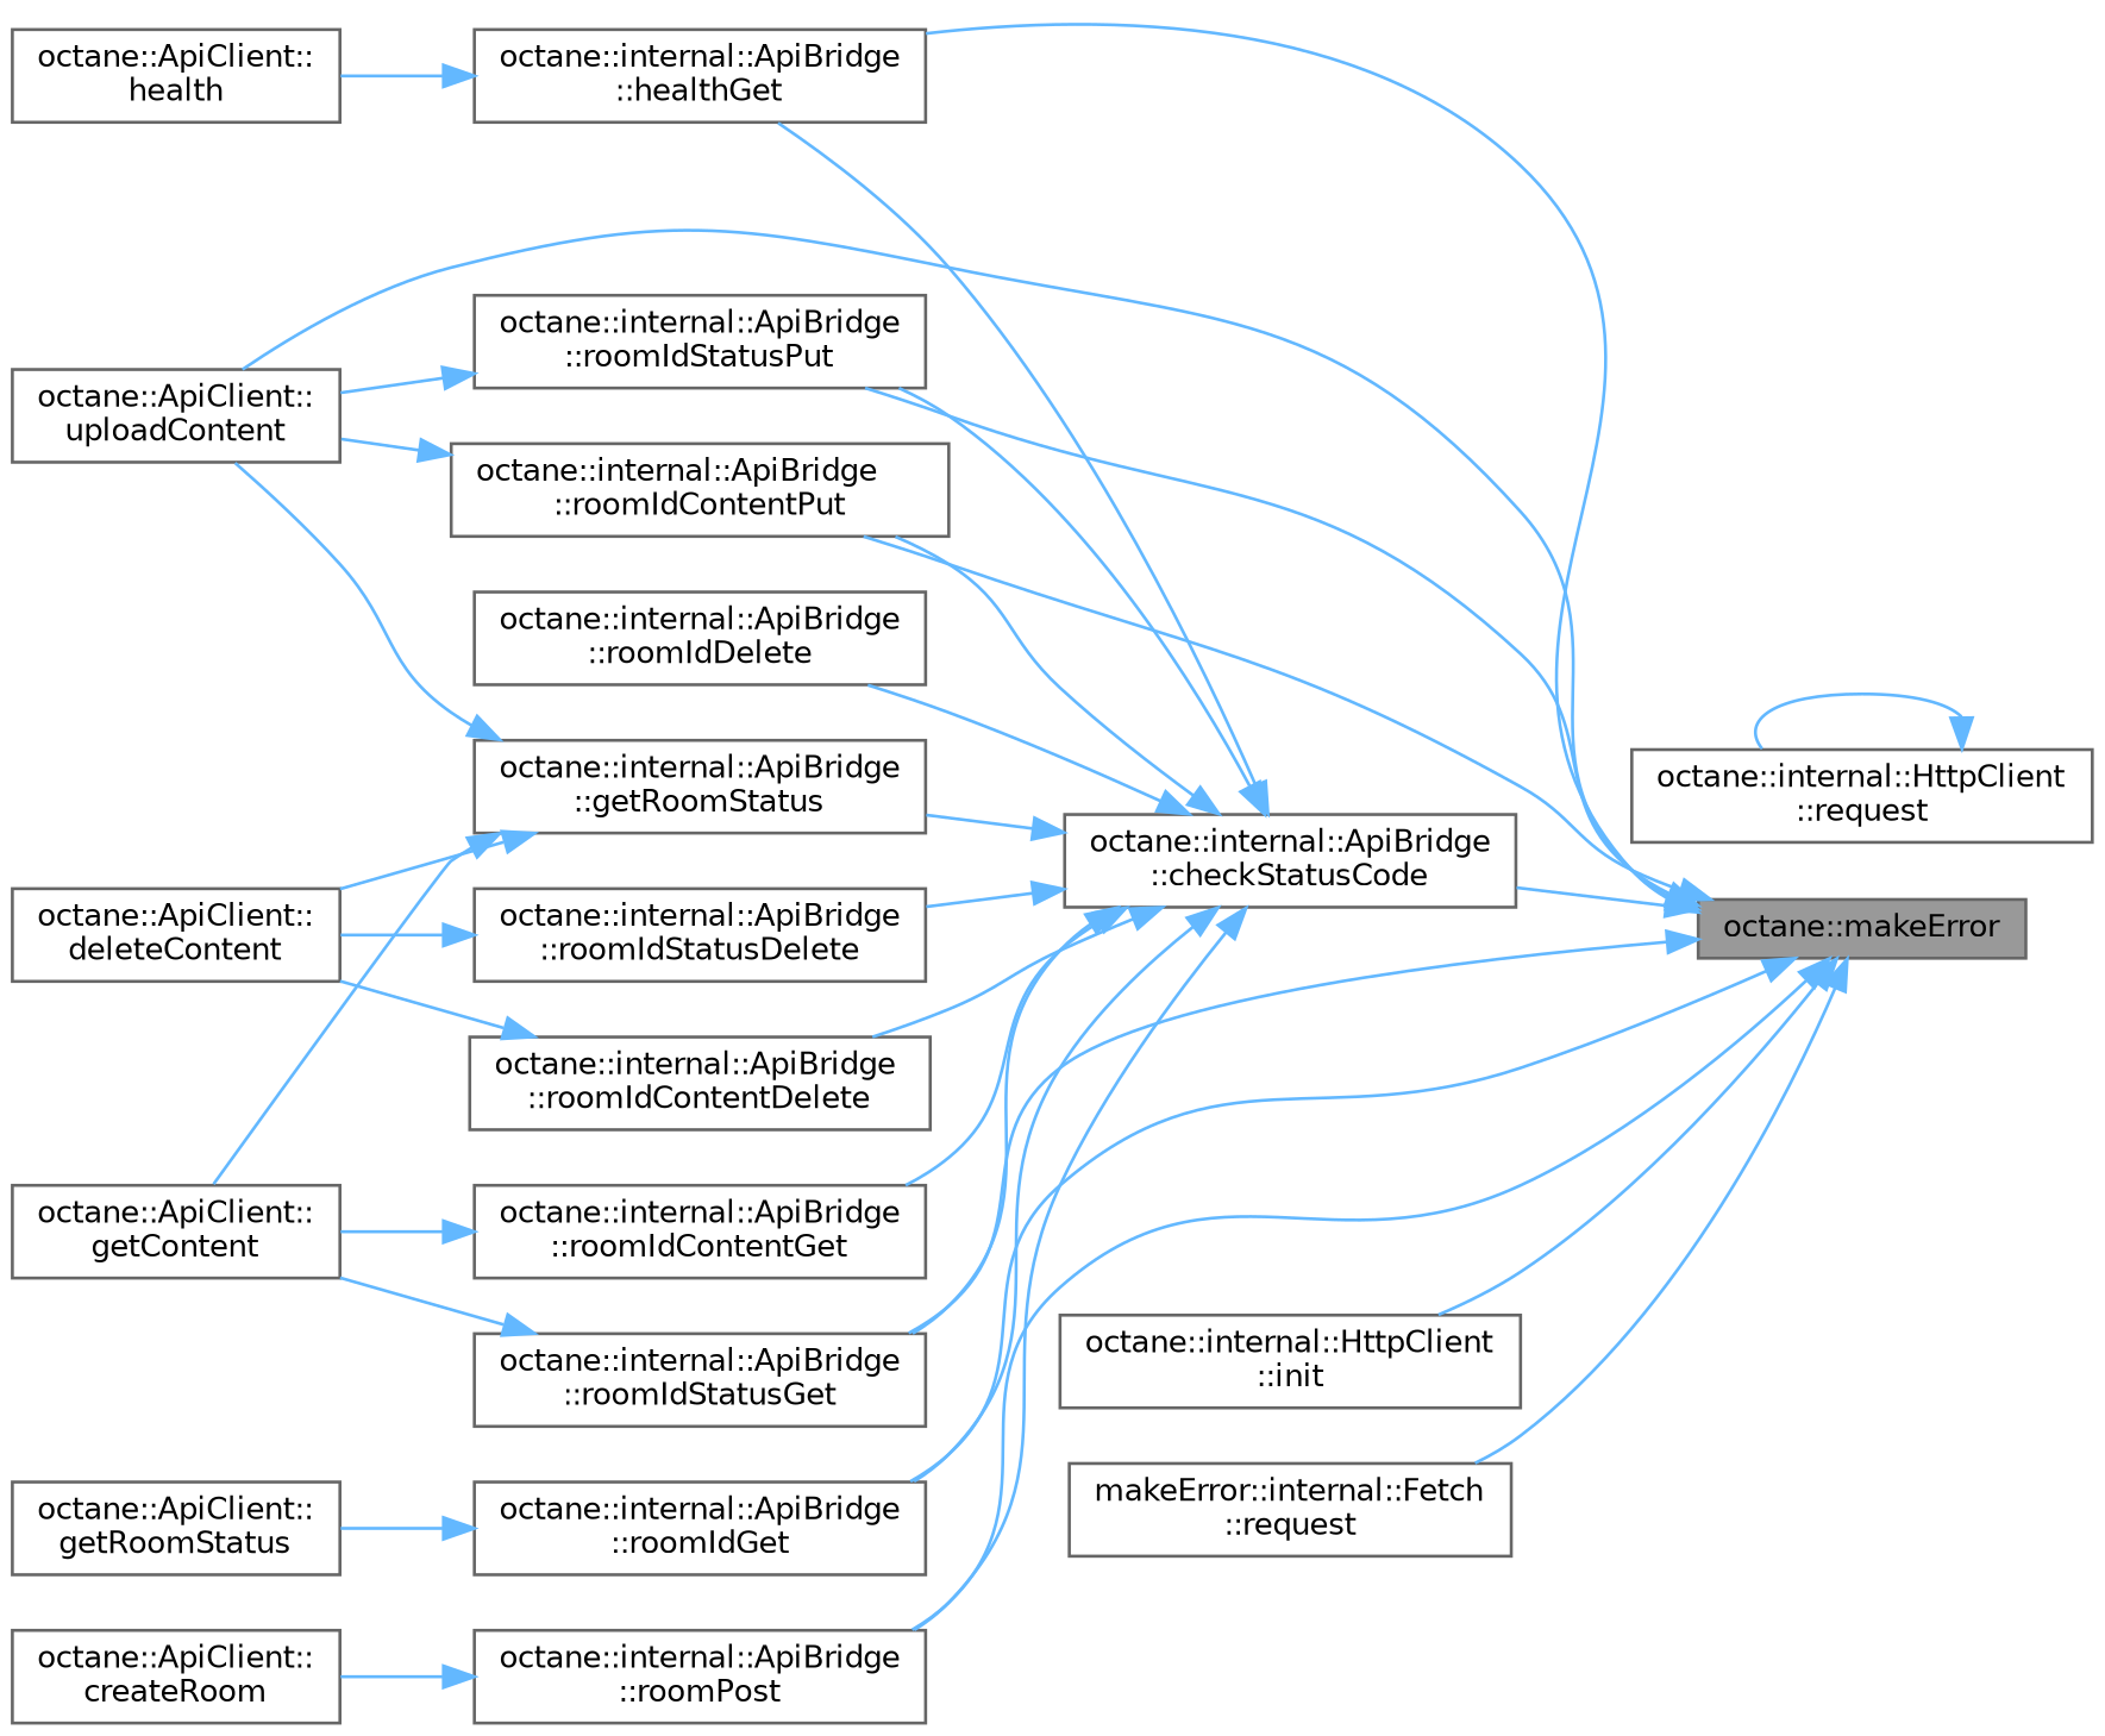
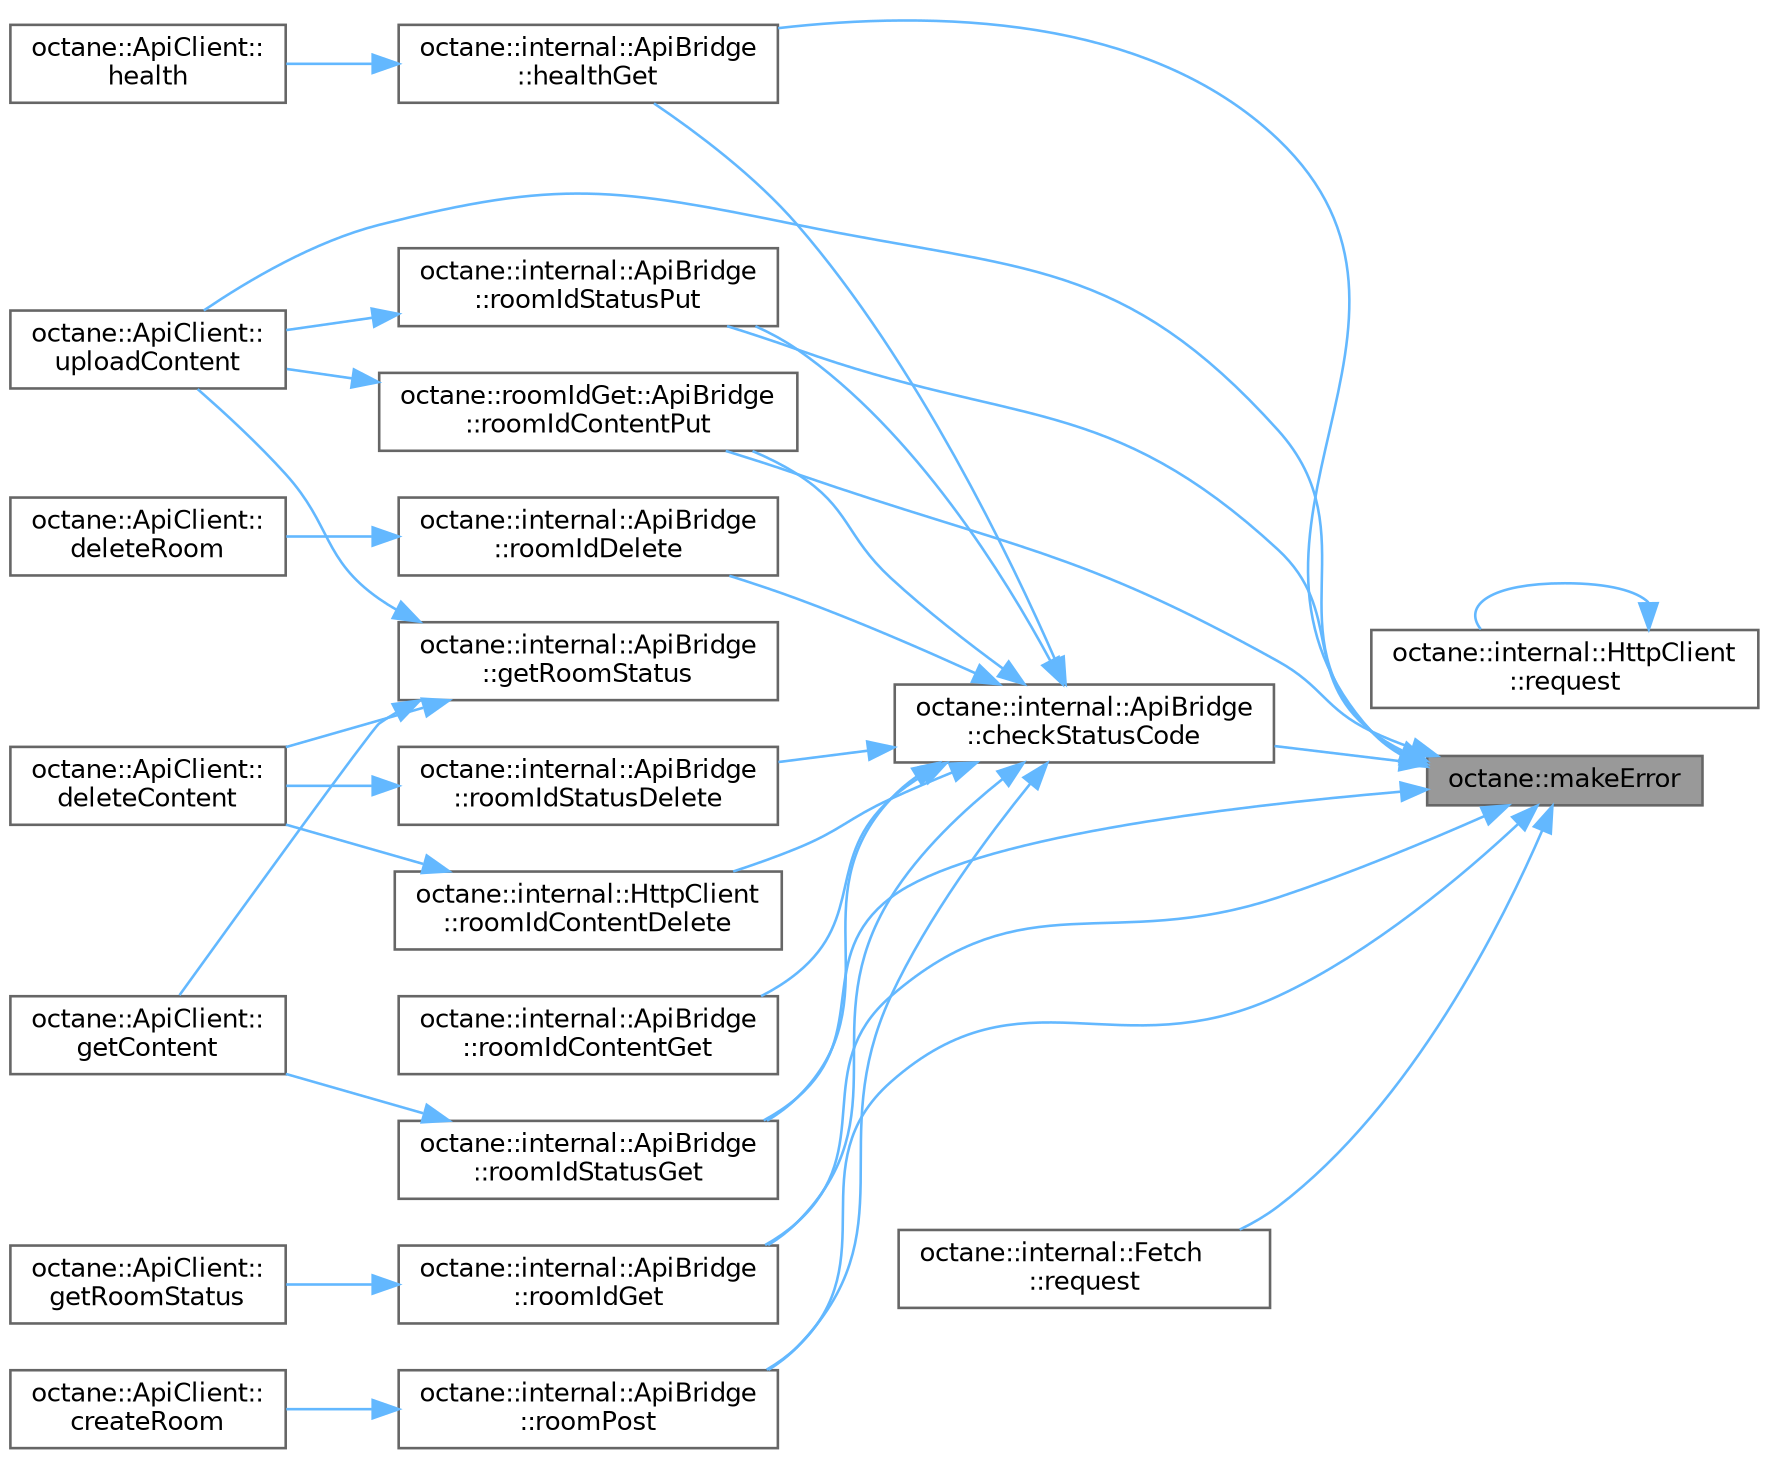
  digraph {
    rankdir=RL
    node [color=grey40 fillcolor=white fontname=Helvetica fontsize=10 shape=box style=filled]
    edge [color=steelblue1 dir=back fontname=Helvetica fontsize=10 labelfontname=Helvetica labelfontsize=10 style=solid]
    n1 [color=gray40 fillcolor=grey60 fontcolor=black height=0.2 label="octane::makeError" width=0.4]
    n2 [height=0.2 label="octane::internal::ApiBridge\l::checkStatusCode" width=0.4]
    n3 [height=0.2 label="octane::internal::ApiBridge\l::healthGet" width=0.4]
-   n4 [height=0.2 label="octane::internal::ApiBridge\l::roomIdContentPut" width=0.4]
+   n4 [height=0.2 label="octane::roomIdGet::ApiBridge\l::roomIdContentPut" width=0.4]
    n5 [height=0.2 label="octane::ApiClient::\luploadContent" width=0.4]
    n6 [height=0.2 label="octane::internal::ApiBridge\l::roomIdGet" width=0.4]
    n7 [height=0.2 label="octane::internal::ApiBridge\l::roomIdStatusGet" width=0.4]
    n8 [height=0.2 label="octane::internal::ApiBridge\l::roomIdStatusPut" width=0.4]
    n9 [height=0.2 label="octane::internal::ApiBridge\l::roomPost" width=0.4]
-   n10 [height=0.2 label="octane::internal::HttpClient\l::init" width=0.4]
-   n11 [height=0.2 label="makeError::internal::Fetch\l::request" width=0.4]
+   n11 [height=0.2 label="octane::internal::Fetch\l::request" width=0.4]
    n12 [height=0.2 label="octane::internal::ApiBridge\l::roomIdContentGet" width=0.4]
-   n13 [height=0.2 label="octane::internal::ApiBridge\l::roomIdContentDelete" width=0.4]
+   n13 [height=0.2 label="octane::internal::HttpClient\l::roomIdContentDelete" width=0.4]
    n14 [height=0.2 label="octane::internal::ApiBridge\l::roomIdDelete" width=0.4]
    n15 [height=0.2 label="octane::internal::ApiBridge\l::getRoomStatus" width=0.4]
    n16 [height=0.2 label="octane::internal::ApiBridge\l::roomIdStatusDelete" width=0.4]
    n17 [height=0.2 label="octane::ApiClient::\lhealth" width=0.4]
    n18 [height=0.2 label="octane::ApiClient::\lgetContent" width=0.4]
    n19 [height=0.2 label="octane::ApiClient::\lgetRoomStatus" width=0.4]
    n20 [height=0.2 label="octane::ApiClient::\lcreateRoom" width=0.4]
    n21 [height=0.2 label="octane::internal::HttpClient\l::request" width=0.4]
    n22 [height=0.2 label="octane::ApiClient::\ldeleteContent" width=0.4]
+   n23 [height=0.2 label="octane::ApiClient::\ldeleteRoom" width=0.4]
    n1 -> n2
    n1 -> n3
    n1 -> n4
    n1 -> n5
    n1 -> n6
    n1 -> n7
    n1 -> n8
    n1 -> n9
-   n1 -> n10
    n1 -> n11
    n2 -> n3
    n2 -> n4
    n2 -> n6
    n2 -> n7
    n2 -> n8
    n2 -> n9
    n2 -> n12
    n2 -> n13
    n2 -> n14
-   n2 -> n15
    n2 -> n16
    n3 -> n17
    n4 -> n5
    n6 -> n19
    n7 -> n18
    n8 -> n5
    n9 -> n20
-   n12 -> n18
    n13 -> n22
+   n14 -> n23
    n15 -> n5
    n15 -> n18
    n15 -> n22
    n16 -> n22
    n21 -> n21
  }
